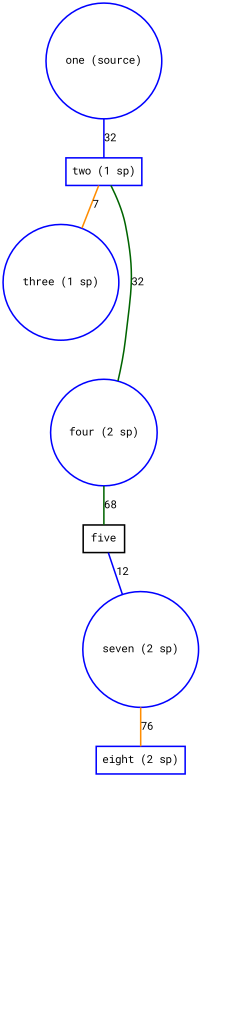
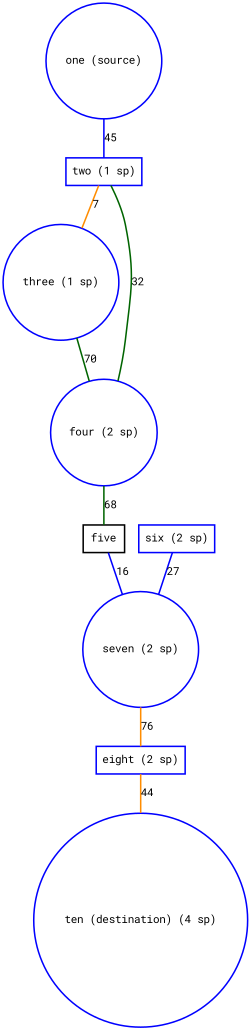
  graph {
    fontname="Roboto Mono"
    node [color=blue fontname="Roboto Mono" penwidth=2.0 shape=circle]
    edge [color=blue fontname="Roboto Mono" penwidth=2.0]
    n1 [label="one (source)"]
    n2 [label="two (1 sp)" shape=box]
    n3 [label="three (1 sp)"]
    n4 [label="four (2 sp)"]
    n5 [color=black label=five shape=box]
    n6 [label="seven (2 sp)"]
+   n7 [label="six (2 sp)" shape=box]
    n8 [label="eight (2 sp)" shape=box]
-   n1 -- n2 [label=32]
+   n9 [label="ten (destination) (4 sp)"]
+   n1 -- n2 [label=45]
    n2 -- n3 [color=darkorange label=7]
    n2 -- n4 [color=darkgreen label=32]
+   n3 -- n4 [color=darkgreen label=70]
    n4 -- n5 [color=darkgreen label=68]
-   n5 -- n6 [label=12]
+   n5 -- n6 [label=16]
    n6 -- n8 [color=darkorange label=76]
+   n7 -- n6 [label=27]
+   n8 -- n9 [color=darkorange label=44]
  }
